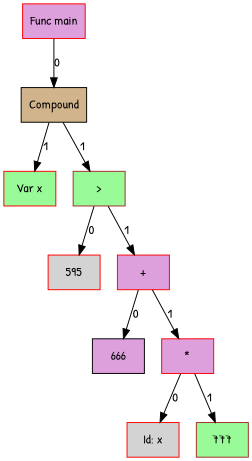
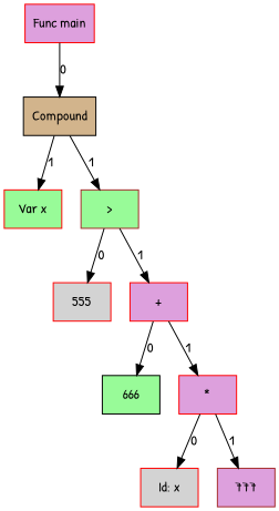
  digraph {
    fontname="Patrick Hand"
    node [color=red fillcolor=plum fontname="Patrick Hand" shape=box style=filled]
    edge [fontname="Patrick Hand"]
    n1 [label="Func main"]
    n2 [color=black fillcolor=tan label=Compound]
    n3 [fillcolor=palegreen label="Var x"]
    n4 [color=brown fillcolor=palegreen label=">"]
-   n5 [fillcolor=lightgrey label=595]
+   n5 [fillcolor=lightgrey label=555]
    n6 [label="+"]
-   n7 [color=black label=666]
+   n7 [color=black fillcolor=palegreen label=666]
    n8 [label="*"]
    n9 [fillcolor=lightgrey label="Id: x"]
-   n10 [color=brown fillcolor=palegreen label=777]
+   n10 [color=brown label=777]
    subgraph sub_1 {
      rankdir=TB
      n1
      n2
    }
    subgraph sub_2 {
      ordering=out
      rank=same
      rankdir=LR
      n2
    }
    subgraph sub_3 {
      ordering=out
      rank=same
      rankdir=LR
      n3
      n4
    }
    subgraph sub_4 {
      rankdir=TB
      n2
      n3
      n4
    }
    subgraph sub_5 {
      ordering=out
      rank=same
      rankdir=LR
      n5
      n6
    }
    subgraph sub_6 {
      rankdir=TB
      n4
      n5
      n6
    }
    subgraph sub_7 {
      ordering=out
      rank=same
      rankdir=LR
      n7
      n8
    }
    subgraph sub_8 {
      rankdir=TB
      n6
      n7
      n8
    }
    subgraph sub_9 {
      ordering=out
      rank=same
      rankdir=LR
      n9
      n10
    }
    subgraph sub_10 {
      rankdir=TB
      n8
      n9
      n10
    }
    n1 -> n2 [label=0]
    n2 -> n3 [label=1]
    n2 -> n4 [label=1]
    n4 -> n5 [label=0]
    n4 -> n6 [label=1]
    n6 -> n7 [label=0]
    n6 -> n8 [label=1]
    n8 -> n9 [label=0]
    n8 -> n10 [label=1]
  }
